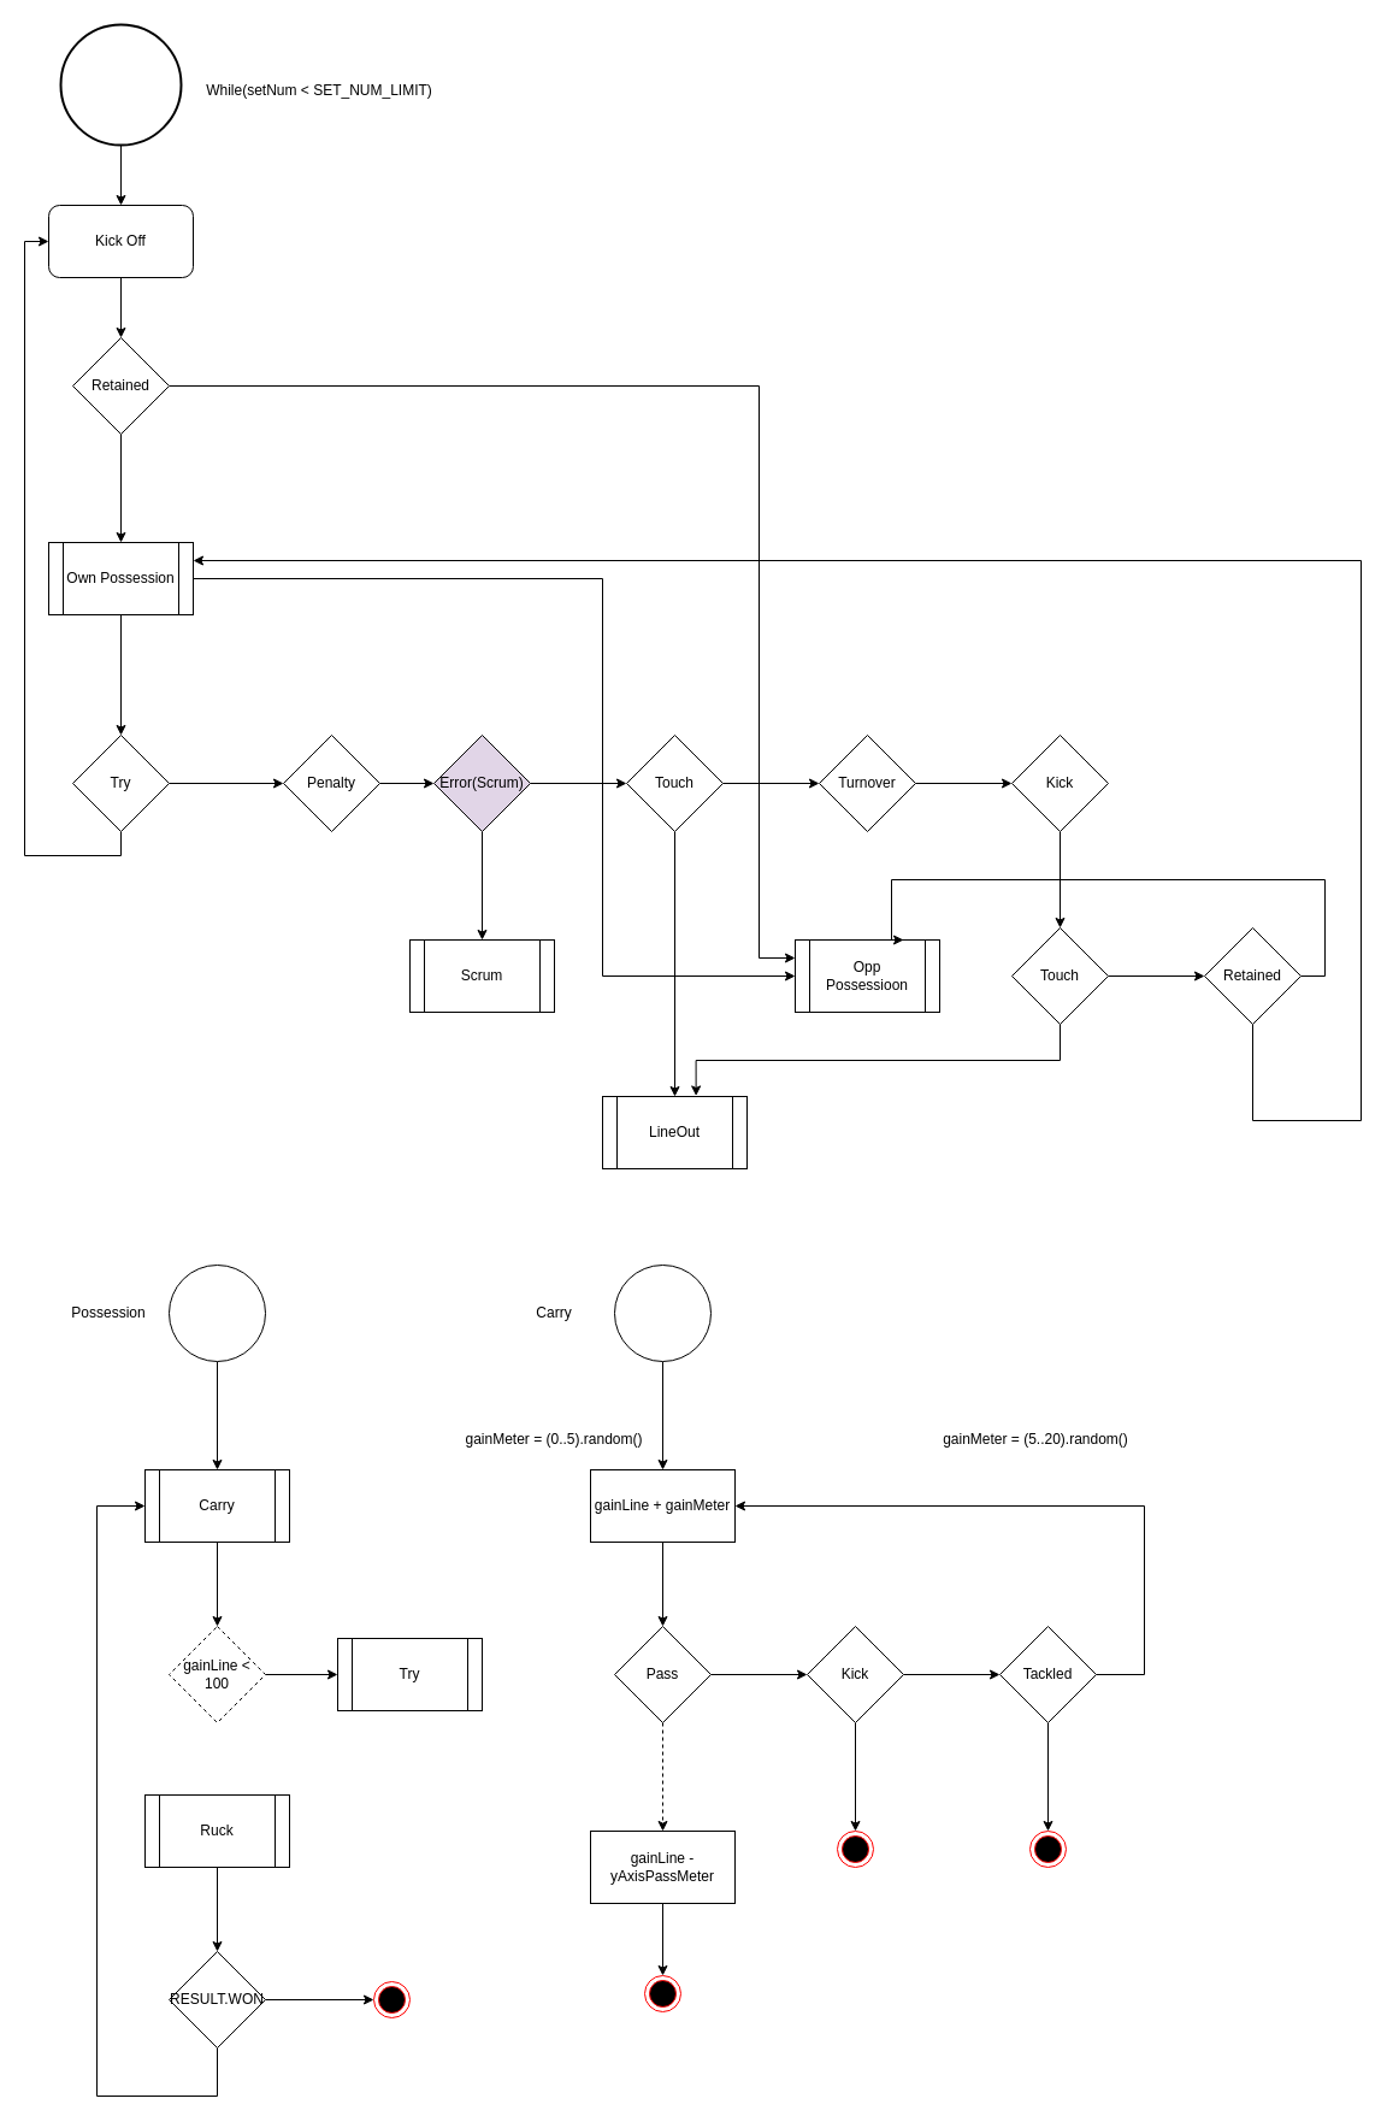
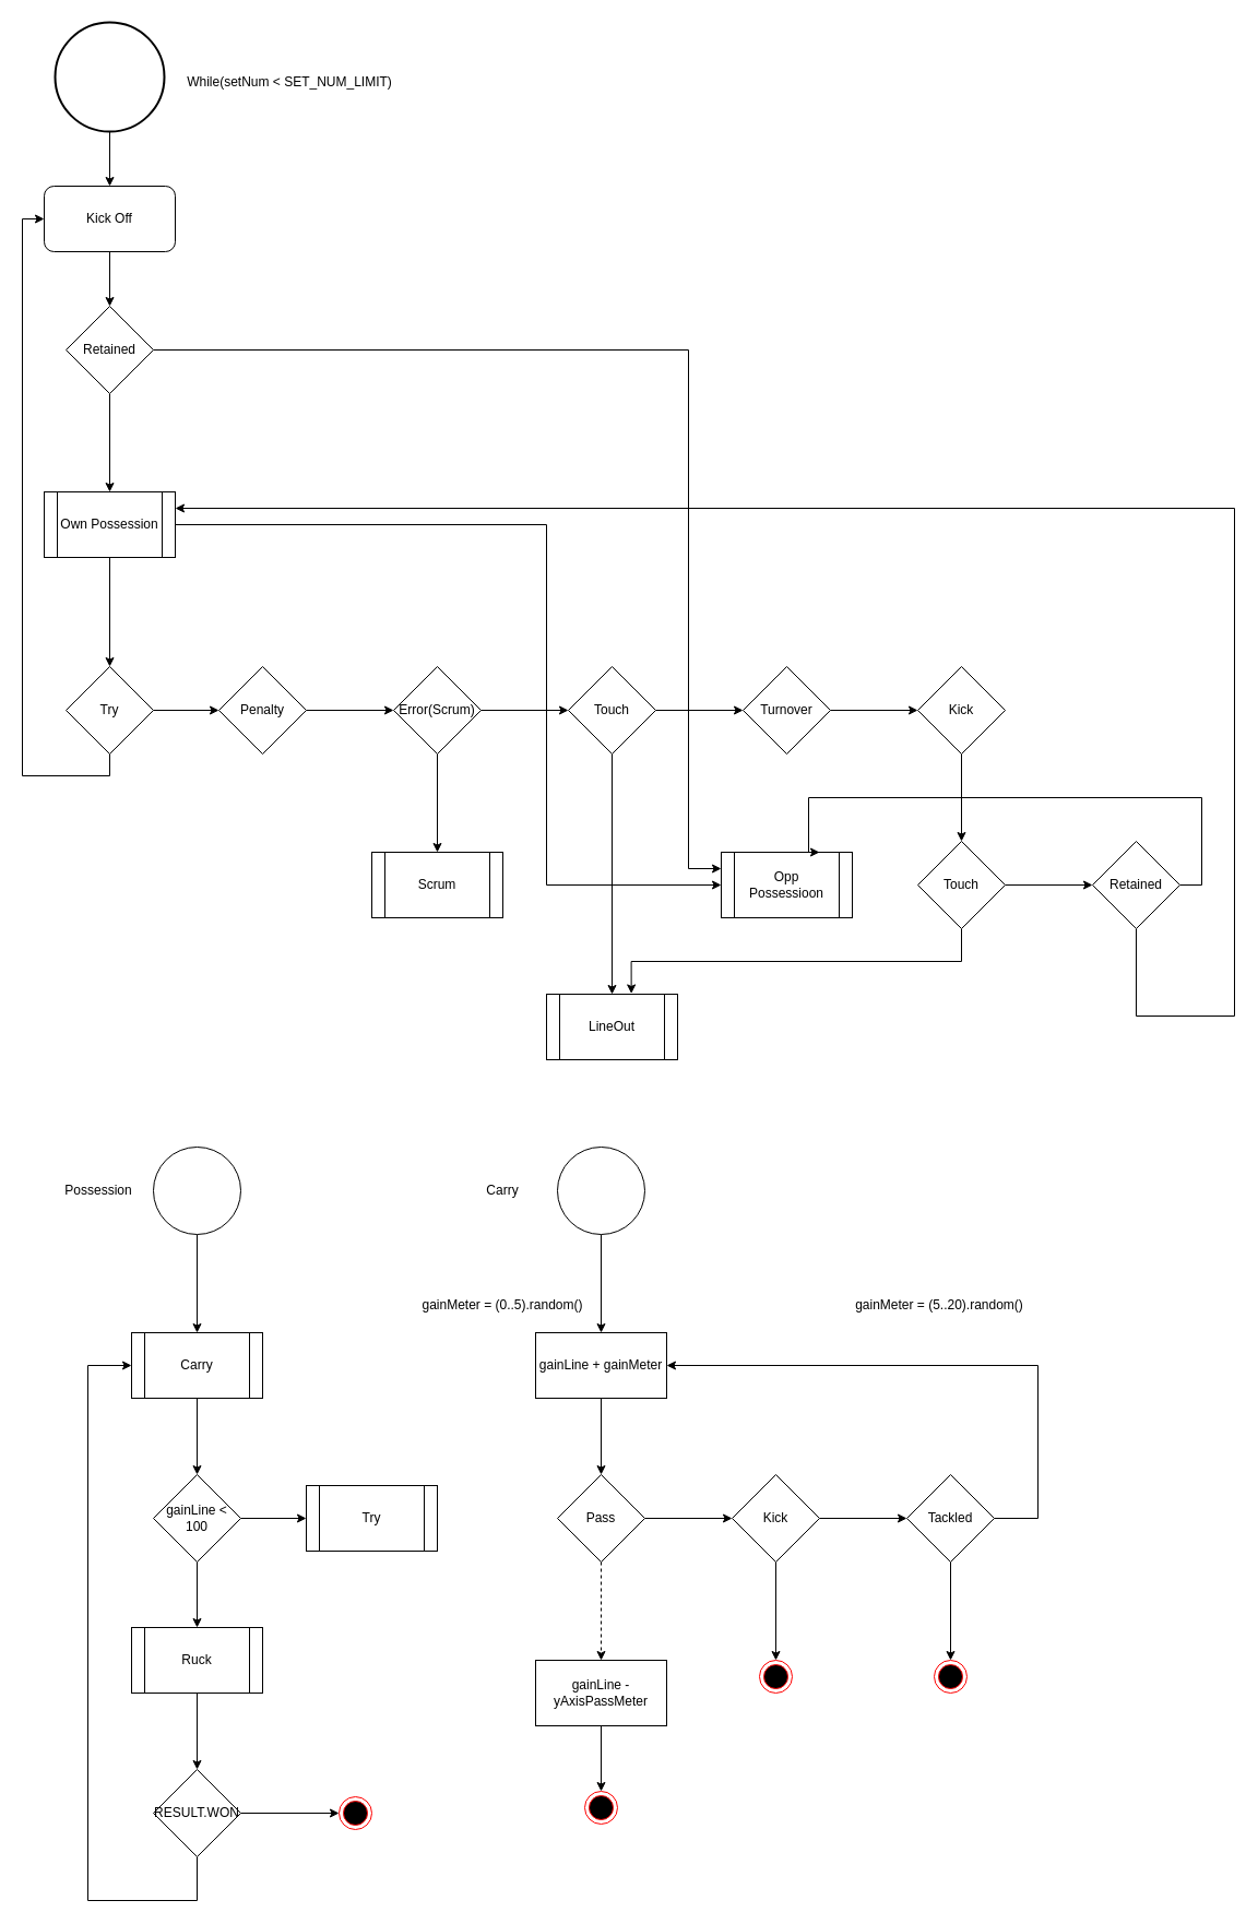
  <mxCell id="0" />
  <mxCell id="1" parent="0" />
  <mxCell id="2" value="" style="edgeStyle=orthogonalEdgeStyle;rounded=0;orthogonalLoop=1;jettySize=auto;html=1;" parent="1" source="3" target="5" edge="1"><mxGeometry relative="1" as="geometry" /></mxCell>
  <mxCell id="3" value="" style="strokeWidth=2;html=1;shape=mxgraph.flowchart.start_2;whiteSpace=wrap;" parent="1" vertex="1"><mxGeometry x="50" y="20" width="100" height="100" as="geometry" /></mxCell>
  <mxCell id="4" value="" style="edgeStyle=orthogonalEdgeStyle;rounded=0;orthogonalLoop=1;jettySize=auto;html=1;" parent="1" source="5" target="8" edge="1"><mxGeometry relative="1" as="geometry" /></mxCell>
  <mxCell id="5" value="Kick Off" style="rounded=1;whiteSpace=wrap;html=1;" parent="1" vertex="1"><mxGeometry x="40" y="170" width="120" height="60" as="geometry" /></mxCell>
  <mxCell id="6" value="" style="edgeStyle=orthogonalEdgeStyle;rounded=0;orthogonalLoop=1;jettySize=auto;html=1;entryX=0;entryY=0.25;entryDx=0;entryDy=0;" parent="1" source="8" edge="1" target="26"><mxGeometry relative="1" as="geometry"><mxPoint x="610" y="790" as="targetPoint" /><Array as="points"><mxPoint x="630" y="320" /><mxPoint x="630" y="795" /></Array></mxGeometry></mxCell>
  <mxCell id="7" value="" style="edgeStyle=orthogonalEdgeStyle;rounded=0;orthogonalLoop=1;jettySize=auto;html=1;" parent="1" source="8" target="23" edge="1"><mxGeometry relative="1" as="geometry" /></mxCell>
  <mxCell id="8" value="Retained" style="rhombus;whiteSpace=wrap;html=1;" parent="1" vertex="1"><mxGeometry x="60" y="280" width="80" height="80" as="geometry" /></mxCell>
  <mxCell id="9" value="" style="edgeStyle=orthogonalEdgeStyle;rounded=0;orthogonalLoop=1;jettySize=auto;html=1;exitX=1;exitY=0.5;exitDx=0;exitDy=0;" parent="1" source="10" target="13" edge="1"><mxGeometry relative="1" as="geometry" /></mxCell>
- <mxCell id="10" value="Penalty" style="rhombus;whiteSpace=wrap;html=1;" parent="1" vertex="1"><mxGeometry x="235" y="610" width="80" height="80" as="geometry" /></mxCell>
+ <mxCell id="10" value="Penalty" style="rhombus;whiteSpace=wrap;html=1;" parent="1" vertex="1"><mxGeometry x="200" y="610" width="80" height="80" as="geometry" /></mxCell>
  <mxCell id="11" value="" style="edgeStyle=orthogonalEdgeStyle;rounded=0;orthogonalLoop=1;jettySize=auto;html=1;" parent="1" source="13" target="16" edge="1"><mxGeometry relative="1" as="geometry" /></mxCell>
  <mxCell id="12" value="" style="edgeStyle=orthogonalEdgeStyle;rounded=0;orthogonalLoop=1;jettySize=auto;html=1;entryX=0.5;entryY=0;entryDx=0;entryDy=0;" parent="1" source="13" target="24" edge="1"><mxGeometry relative="1" as="geometry" /></mxCell>
- <mxCell id="13" value="Error(Scrum)" style="rhombus;whiteSpace=wrap;html=1;fillColor=#e1d5e7;" parent="1" vertex="1"><mxGeometry x="360" y="610" width="80" height="80" as="geometry" /></mxCell>
+ <mxCell id="13" value="Error(Scrum)" style="rhombus;whiteSpace=wrap;html=1;" parent="1" vertex="1"><mxGeometry x="360" y="610" width="80" height="80" as="geometry" /></mxCell>
  <mxCell id="14" value="" style="edgeStyle=orthogonalEdgeStyle;rounded=0;orthogonalLoop=1;jettySize=auto;html=1;" parent="1" source="16" target="18" edge="1"><mxGeometry relative="1" as="geometry" /></mxCell>
  <mxCell id="15" value="" style="edgeStyle=orthogonalEdgeStyle;rounded=0;orthogonalLoop=1;jettySize=auto;html=1;entryX=0.5;entryY=0;entryDx=0;entryDy=0;" parent="1" source="16" target="25" edge="1"><mxGeometry relative="1" as="geometry" /></mxCell>
  <mxCell id="16" value="Touch" style="rhombus;whiteSpace=wrap;html=1;" parent="1" vertex="1"><mxGeometry x="520" y="610" width="80" height="80" as="geometry" /></mxCell>
  <mxCell id="17" value="" style="edgeStyle=orthogonalEdgeStyle;rounded=0;orthogonalLoop=1;jettySize=auto;html=1;" parent="1" source="18" target="20" edge="1"><mxGeometry relative="1" as="geometry" /></mxCell>
  <mxCell id="18" value="Turnover" style="rhombus;whiteSpace=wrap;html=1;" parent="1" vertex="1"><mxGeometry x="680" y="610" width="80" height="80" as="geometry" /></mxCell>
  <mxCell id="19" value="" style="edgeStyle=orthogonalEdgeStyle;rounded=0;orthogonalLoop=1;jettySize=auto;html=1;" parent="1" source="20" target="29" edge="1"><mxGeometry relative="1" as="geometry" /></mxCell>
  <mxCell id="20" value="Kick" style="rhombus;whiteSpace=wrap;html=1;" parent="1" vertex="1"><mxGeometry x="840" y="610" width="80" height="80" as="geometry" /></mxCell>
  <mxCell id="21" style="edgeStyle=orthogonalEdgeStyle;rounded=0;orthogonalLoop=1;jettySize=auto;html=1;exitX=1;exitY=0.5;exitDx=0;exitDy=0;entryX=0;entryY=0.5;entryDx=0;entryDy=0;" parent="1" source="23" target="26" edge="1"><mxGeometry relative="1" as="geometry"><Array as="points"><mxPoint x="500" y="480" /><mxPoint x="500" y="810" /></Array></mxGeometry></mxCell>
  <mxCell id="22" value="" style="edgeStyle=orthogonalEdgeStyle;rounded=0;orthogonalLoop=1;jettySize=auto;html=1;" edge="1" parent="1" source="23" target="71"><mxGeometry relative="1" as="geometry" /></mxCell>
  <mxCell id="23" value="Own Possession" style="shape=process;whiteSpace=wrap;html=1;backgroundOutline=1;" parent="1" vertex="1"><mxGeometry x="40" y="450" width="120" height="60" as="geometry" /></mxCell>
  <mxCell id="24" value="Scrum" style="shape=process;whiteSpace=wrap;html=1;backgroundOutline=1;" parent="1" vertex="1"><mxGeometry x="340" y="780" width="120" height="60" as="geometry" /></mxCell>
  <mxCell id="25" value="LineOut" style="shape=process;whiteSpace=wrap;html=1;backgroundOutline=1;" parent="1" vertex="1"><mxGeometry x="500" y="910" width="120" height="60" as="geometry" /></mxCell>
  <mxCell id="26" value="Opp Possessioon" style="shape=process;whiteSpace=wrap;html=1;backgroundOutline=1;" parent="1" vertex="1"><mxGeometry x="660" y="780" width="120" height="60" as="geometry" /></mxCell>
  <mxCell id="27" style="edgeStyle=orthogonalEdgeStyle;rounded=0;orthogonalLoop=1;jettySize=auto;html=1;entryX=0.647;entryY=-0.009;entryDx=0;entryDy=0;entryPerimeter=0;" parent="1" source="29" target="25" edge="1"><mxGeometry relative="1" as="geometry"><Array as="points"><mxPoint x="880" y="880" /><mxPoint x="578" y="880" /></Array></mxGeometry></mxCell>
  <mxCell id="28" value="" style="edgeStyle=orthogonalEdgeStyle;rounded=0;orthogonalLoop=1;jettySize=auto;html=1;" parent="1" source="29" target="32" edge="1"><mxGeometry relative="1" as="geometry" /></mxCell>
  <mxCell id="29" value="Touch" style="rhombus;whiteSpace=wrap;html=1;" parent="1" vertex="1"><mxGeometry x="840" y="770" width="80" height="80" as="geometry" /></mxCell>
  <mxCell id="30" style="edgeStyle=orthogonalEdgeStyle;rounded=0;orthogonalLoop=1;jettySize=auto;html=1;entryX=1;entryY=0.25;entryDx=0;entryDy=0;" parent="1" source="32" target="23" edge="1"><mxGeometry relative="1" as="geometry"><Array as="points"><mxPoint x="1040" y="930" /><mxPoint x="1130" y="930" /><mxPoint x="1130" y="465" /></Array></mxGeometry></mxCell>
  <mxCell id="31" style="edgeStyle=orthogonalEdgeStyle;rounded=0;orthogonalLoop=1;jettySize=auto;html=1;exitX=1;exitY=0.5;exitDx=0;exitDy=0;entryX=0.75;entryY=0;entryDx=0;entryDy=0;" parent="1" source="32" target="26" edge="1"><mxGeometry relative="1" as="geometry"><Array as="points"><mxPoint x="1100" y="810" /><mxPoint x="1100" y="730" /><mxPoint x="740" y="730" /><mxPoint x="740" y="780" /></Array></mxGeometry></mxCell>
  <mxCell id="32" value="Retained" style="rhombus;whiteSpace=wrap;html=1;" parent="1" vertex="1"><mxGeometry x="1000" y="770" width="80" height="80" as="geometry" /></mxCell>
  <mxCell id="33" value="" style="edgeStyle=orthogonalEdgeStyle;rounded=0;orthogonalLoop=1;jettySize=auto;html=1;entryX=0.5;entryY=0;entryDx=0;entryDy=0;" edge="1" parent="1" source="34" target="40"><mxGeometry relative="1" as="geometry"><mxPoint x="180" y="1210" as="targetPoint" /></mxGeometry></mxCell>
  <mxCell id="34" value="" style="ellipse;whiteSpace=wrap;html=1;aspect=fixed;" vertex="1" parent="1"><mxGeometry x="140" y="1050" width="80" height="80" as="geometry" /></mxCell>
  <mxCell id="35" value="Possession" style="text;html=1;strokeColor=none;fillColor=none;align=center;verticalAlign=middle;whiteSpace=wrap;rounded=0;" vertex="1" parent="1"><mxGeometry x="60" y="1075" width="60" height="30" as="geometry" /></mxCell>
  <mxCell id="36" value="" style="edgeStyle=orthogonalEdgeStyle;rounded=0;orthogonalLoop=1;jettySize=auto;html=1;exitX=0.5;exitY=1;exitDx=0;exitDy=0;" edge="1" parent="1" source="40" target="39"><mxGeometry relative="1" as="geometry"><mxPoint x="180" y="1280" as="sourcePoint" /></mxGeometry></mxCell>
  <mxCell id="37" value="" style="edgeStyle=orthogonalEdgeStyle;rounded=0;orthogonalLoop=1;jettySize=auto;html=1;" edge="1" parent="1" source="39" target="43"><mxGeometry relative="1" as="geometry" /></mxCell>
- <mxCell id="39" value="gainLine &amp;lt; 100" style="rhombus;whiteSpace=wrap;html=1;dashed=1;" vertex="1" parent="1"><mxGeometry x="140" y="1350" width="80" height="80" as="geometry" /></mxCell>
+ <mxCell id="38" style="edgeStyle=orthogonalEdgeStyle;rounded=0;orthogonalLoop=1;jettySize=auto;html=1;entryX=0.5;entryY=0;entryDx=0;entryDy=0;" edge="1" parent="1" source="39" target="42"><mxGeometry relative="1" as="geometry" /></mxCell>
+ <mxCell id="39" value="gainLine &amp;lt; 100" style="rhombus;whiteSpace=wrap;html=1;" vertex="1" parent="1"><mxGeometry x="140" y="1350" width="80" height="80" as="geometry" /></mxCell>
  <mxCell id="40" value="Carry" style="shape=process;whiteSpace=wrap;html=1;backgroundOutline=1;" vertex="1" parent="1"><mxGeometry x="120" y="1220" width="120" height="60" as="geometry" /></mxCell>
  <mxCell id="41" value="" style="edgeStyle=orthogonalEdgeStyle;rounded=0;orthogonalLoop=1;jettySize=auto;html=1;" edge="1" parent="1" source="42" target="57"><mxGeometry relative="1" as="geometry" /></mxCell>
  <mxCell id="42" value="Ruck" style="shape=process;whiteSpace=wrap;html=1;backgroundOutline=1;" vertex="1" parent="1"><mxGeometry x="120" y="1490" width="120" height="60" as="geometry" /></mxCell>
  <mxCell id="43" value="Try" style="shape=process;whiteSpace=wrap;html=1;backgroundOutline=1;" vertex="1" parent="1"><mxGeometry x="280" y="1360" width="120" height="60" as="geometry" /></mxCell>
  <mxCell id="44" value="" style="edgeStyle=orthogonalEdgeStyle;rounded=0;orthogonalLoop=1;jettySize=auto;html=1;" edge="1" parent="1" source="45" target="48"><mxGeometry relative="1" as="geometry" /></mxCell>
  <mxCell id="45" value="" style="ellipse;whiteSpace=wrap;html=1;aspect=fixed;" vertex="1" parent="1"><mxGeometry x="510" y="1050" width="80" height="80" as="geometry" /></mxCell>
  <mxCell id="46" value="Carry" style="text;html=1;strokeColor=none;fillColor=none;align=center;verticalAlign=middle;whiteSpace=wrap;rounded=0;" vertex="1" parent="1"><mxGeometry x="430" y="1075" width="60" height="30" as="geometry" /></mxCell>
  <mxCell id="47" value="" style="edgeStyle=orthogonalEdgeStyle;rounded=0;orthogonalLoop=1;jettySize=auto;html=1;" edge="1" parent="1" source="48" target="51"><mxGeometry relative="1" as="geometry" /></mxCell>
  <mxCell id="48" value="gainLine + gainMeter" style="whiteSpace=wrap;html=1;" vertex="1" parent="1"><mxGeometry x="490" y="1220" width="120" height="60" as="geometry" /></mxCell>
  <mxCell id="49" value="" style="edgeStyle=orthogonalEdgeStyle;rounded=0;orthogonalLoop=1;jettySize=auto;html=1;dashed=1;" edge="1" parent="1" source="51" target="53"><mxGeometry relative="1" as="geometry" /></mxCell>
  <mxCell id="50" value="" style="edgeStyle=orthogonalEdgeStyle;rounded=0;orthogonalLoop=1;jettySize=auto;html=1;" edge="1" parent="1" source="51" target="61"><mxGeometry relative="1" as="geometry" /></mxCell>
  <mxCell id="51" value="Pass" style="rhombus;whiteSpace=wrap;html=1;" vertex="1" parent="1"><mxGeometry x="510" y="1350" width="80" height="80" as="geometry" /></mxCell>
  <mxCell id="52" value="" style="edgeStyle=orthogonalEdgeStyle;rounded=0;orthogonalLoop=1;jettySize=auto;html=1;" edge="1" parent="1" source="53" target="54"><mxGeometry relative="1" as="geometry" /></mxCell>
  <mxCell id="53" value="gainLine - yAxisPassMeter" style="whiteSpace=wrap;html=1;" vertex="1" parent="1"><mxGeometry x="490" y="1520" width="120" height="60" as="geometry" /></mxCell>
  <mxCell id="54" value="" style="ellipse;html=1;shape=endState;fillColor=#000000;strokeColor=#ff0000;" vertex="1" parent="1"><mxGeometry x="535" y="1640" width="30" height="30" as="geometry" /></mxCell>
  <mxCell id="55" style="edgeStyle=orthogonalEdgeStyle;rounded=0;orthogonalLoop=1;jettySize=auto;html=1;entryX=0;entryY=0.5;entryDx=0;entryDy=0;" edge="1" parent="1" source="57" target="40"><mxGeometry relative="1" as="geometry"><Array as="points"><mxPoint x="180" y="1740" /><mxPoint x="80" y="1740" /><mxPoint x="80" y="1250" /></Array></mxGeometry></mxCell>
  <mxCell id="56" value="" style="edgeStyle=orthogonalEdgeStyle;rounded=0;orthogonalLoop=1;jettySize=auto;html=1;entryX=0;entryY=0.5;entryDx=0;entryDy=0;" edge="1" parent="1" source="57" target="58"><mxGeometry relative="1" as="geometry"><mxPoint x="340" y="1660" as="targetPoint" /></mxGeometry></mxCell>
  <mxCell id="57" value="RESULT.WON" style="rhombus;whiteSpace=wrap;html=1;" vertex="1" parent="1"><mxGeometry x="140" y="1620" width="80" height="80" as="geometry" /></mxCell>
  <mxCell id="58" value="" style="ellipse;html=1;shape=endState;fillColor=#000000;strokeColor=#ff0000;" vertex="1" parent="1"><mxGeometry x="310" y="1645" width="30" height="30" as="geometry" /></mxCell>
  <mxCell id="59" value="" style="edgeStyle=orthogonalEdgeStyle;rounded=0;orthogonalLoop=1;jettySize=auto;html=1;" edge="1" parent="1" source="61" target="64"><mxGeometry relative="1" as="geometry" /></mxCell>
  <mxCell id="60" style="edgeStyle=orthogonalEdgeStyle;rounded=0;orthogonalLoop=1;jettySize=auto;html=1;entryX=0.5;entryY=0;entryDx=0;entryDy=0;" edge="1" parent="1" source="61" target="67"><mxGeometry relative="1" as="geometry" /></mxCell>
  <mxCell id="61" value="Kick" style="rhombus;whiteSpace=wrap;html=1;" vertex="1" parent="1"><mxGeometry x="670" y="1350" width="80" height="80" as="geometry" /></mxCell>
  <mxCell id="62" value="" style="edgeStyle=orthogonalEdgeStyle;rounded=0;orthogonalLoop=1;jettySize=auto;html=1;entryX=1;entryY=0.5;entryDx=0;entryDy=0;" edge="1" parent="1" source="64" target="48"><mxGeometry relative="1" as="geometry"><mxPoint x="1030" y="1390" as="targetPoint" /><Array as="points"><mxPoint x="950" y="1390" /><mxPoint x="950" y="1250" /></Array></mxGeometry></mxCell>
  <mxCell id="63" style="edgeStyle=orthogonalEdgeStyle;rounded=0;orthogonalLoop=1;jettySize=auto;html=1;" edge="1" parent="1" source="64" target="68"><mxGeometry relative="1" as="geometry" /></mxCell>
  <mxCell id="64" value="Tackled" style="rhombus;whiteSpace=wrap;html=1;" vertex="1" parent="1"><mxGeometry x="830" y="1350" width="80" height="80" as="geometry" /></mxCell>
  <mxCell id="65" value="gainMeter = (0..5).random()" style="text;html=1;strokeColor=none;fillColor=none;align=center;verticalAlign=middle;whiteSpace=wrap;rounded=0;" vertex="1" parent="1"><mxGeometry x="380" y="1180" width="160" height="30" as="geometry" /></mxCell>
  <mxCell id="66" value="gainMeter = (5..20).random()" style="text;html=1;strokeColor=none;fillColor=none;align=center;verticalAlign=middle;whiteSpace=wrap;rounded=0;" vertex="1" parent="1"><mxGeometry x="780" y="1180" width="160" height="30" as="geometry" /></mxCell>
  <mxCell id="67" value="" style="ellipse;html=1;shape=endState;fillColor=#000000;strokeColor=#ff0000;" vertex="1" parent="1"><mxGeometry x="695" y="1520" width="30" height="30" as="geometry" /></mxCell>
  <mxCell id="68" value="" style="ellipse;html=1;shape=endState;fillColor=#000000;strokeColor=#ff0000;" vertex="1" parent="1"><mxGeometry x="855" y="1520" width="30" height="30" as="geometry" /></mxCell>
  <mxCell id="69" style="edgeStyle=orthogonalEdgeStyle;rounded=0;orthogonalLoop=1;jettySize=auto;html=1;" edge="1" parent="1" source="71" target="10"><mxGeometry relative="1" as="geometry" /></mxCell>
  <mxCell id="70" style="edgeStyle=orthogonalEdgeStyle;rounded=0;orthogonalLoop=1;jettySize=auto;html=1;entryX=0;entryY=0.5;entryDx=0;entryDy=0;" edge="1" parent="1" source="71" target="5"><mxGeometry relative="1" as="geometry"><Array as="points"><mxPoint x="100" y="710" /><mxPoint x="20" y="710" /><mxPoint x="20" y="200" /></Array></mxGeometry></mxCell>
  <mxCell id="71" value="Try" style="rhombus;whiteSpace=wrap;html=1;" vertex="1" parent="1"><mxGeometry x="60" y="610" width="80" height="80" as="geometry" /></mxCell>
  <mxCell id="72" value="While(setNum &amp;lt; SET_NUM_LIMIT)" style="text;html=1;strokeColor=none;fillColor=none;align=center;verticalAlign=middle;whiteSpace=wrap;rounded=0;" vertex="1" parent="1"><mxGeometry x="160" y="60" width="210" height="30" as="geometry" /></mxCell>
